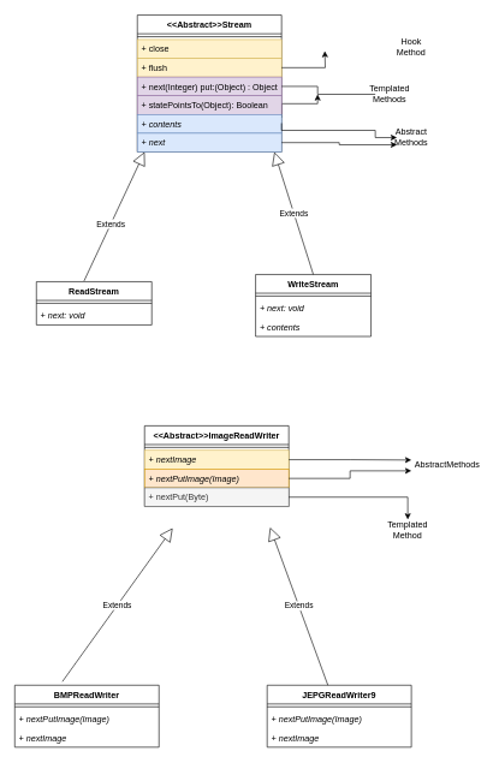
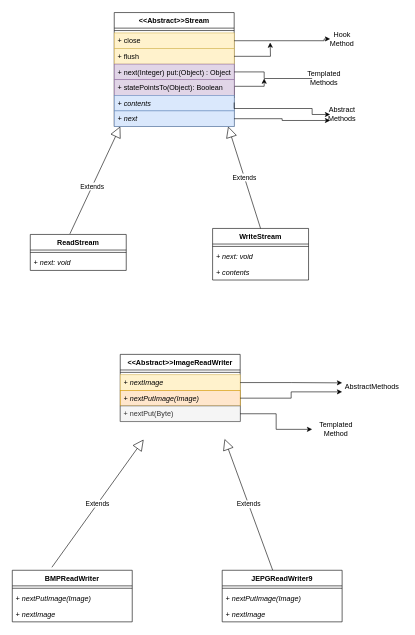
  <mxCell id="0" />
  <mxCell id="1" parent="0" />
  <mxCell id="2" style="edgeStyle=orthogonalEdgeStyle;rounded=0;orthogonalLoop=1;jettySize=auto;html=1;exitX=1;exitY=0.75;exitDx=0;exitDy=0;" edge="1" parent="1" source="3"><mxGeometry relative="1" as="geometry"><mxPoint x="440" y="130" as="targetPoint" /><Array as="points"><mxPoint x="440" y="143" /></Array></mxGeometry></mxCell>
  <mxCell id="3" value="&lt;&lt;Abstract&gt;&gt;Stream" style="swimlane;fontStyle=1;align=center;verticalAlign=top;childLayout=stackLayout;horizontal=1;startSize=26;horizontalStack=0;resizeParent=1;resizeParentMax=0;resizeLast=0;collapsible=1;marginBottom=0;" vertex="1" parent="1"><mxGeometry x="190" y="20" width="200" height="190" as="geometry" /></mxCell>
  <mxCell id="4" value="" style="line;strokeWidth=1;fillColor=none;align=left;verticalAlign=middle;spacingTop=-1;spacingLeft=3;spacingRight=3;rotatable=0;labelPosition=right;points=[];portConstraint=eastwest;" vertex="1" parent="3"><mxGeometry y="26" width="200" height="8" as="geometry" /></mxCell>
  <mxCell id="5" value="+ close" style="text;strokeColor=#d6b656;fillColor=#fff2cc;align=left;verticalAlign=top;spacingLeft=4;spacingRight=4;overflow=hidden;rotatable=0;points=[[0,0.5],[1,0.5]];portConstraint=eastwest;fontStyle=0" vertex="1" parent="3"><mxGeometry y="34" width="200" height="26" as="geometry" /></mxCell>
  <mxCell id="6" value="+ flush" style="text;strokeColor=#d6b656;fillColor=#fff2cc;align=left;verticalAlign=top;spacingLeft=4;spacingRight=4;overflow=hidden;rotatable=0;points=[[0,0.5],[1,0.5]];portConstraint=eastwest;fontStyle=0" vertex="1" parent="3"><mxGeometry y="60" width="200" height="26" as="geometry" /></mxCell>
  <mxCell id="7" value="+ next(Integer) put:(Object) : Object " style="text;strokeColor=#9673a6;fillColor=#e1d5e7;align=left;verticalAlign=top;spacingLeft=4;spacingRight=4;overflow=hidden;rotatable=0;points=[[0,0.5],[1,0.5]];portConstraint=eastwest;fontStyle=0" vertex="1" parent="3"><mxGeometry y="86" width="200" height="26" as="geometry" /></mxCell>
  <mxCell id="8" value="+ statePointsTo(Object): Boolean" style="text;strokeColor=#9673a6;fillColor=#e1d5e7;align=left;verticalAlign=top;spacingLeft=4;spacingRight=4;overflow=hidden;rotatable=0;points=[[0,0.5],[1,0.5]];portConstraint=eastwest;fontStyle=0" vertex="1" parent="3"><mxGeometry y="112" width="200" height="26" as="geometry" /></mxCell>
  <mxCell id="9" value="+ contents" style="text;strokeColor=#6c8ebf;fillColor=#dae8fc;align=left;verticalAlign=top;spacingLeft=4;spacingRight=4;overflow=hidden;rotatable=0;points=[[0,0.5],[1,0.5]];portConstraint=eastwest;fontStyle=2" vertex="1" parent="3"><mxGeometry y="138" width="200" height="26" as="geometry" /></mxCell>
  <mxCell id="10" value="+ next" style="text;strokeColor=#6c8ebf;fillColor=#dae8fc;align=left;verticalAlign=top;spacingLeft=4;spacingRight=4;overflow=hidden;rotatable=0;points=[[0,0.5],[1,0.5]];portConstraint=eastwest;fontStyle=2" vertex="1" parent="3"><mxGeometry y="164" width="200" height="26" as="geometry" /></mxCell>
  <mxCell id="11" value="ReadStream" style="swimlane;fontStyle=1;align=center;verticalAlign=top;childLayout=stackLayout;horizontal=1;startSize=26;horizontalStack=0;resizeParent=1;resizeParentMax=0;resizeLast=0;collapsible=1;marginBottom=0;" vertex="1" parent="1"><mxGeometry x="50" y="390" width="160" height="60" as="geometry" /></mxCell>
  <mxCell id="12" value="" style="line;strokeWidth=1;fillColor=none;align=left;verticalAlign=middle;spacingTop=-1;spacingLeft=3;spacingRight=3;rotatable=0;labelPosition=right;points=[];portConstraint=eastwest;" vertex="1" parent="11"><mxGeometry y="26" width="160" height="8" as="geometry" /></mxCell>
  <mxCell id="13" value="+ next: void " style="text;strokeColor=none;fillColor=none;align=left;verticalAlign=top;spacingLeft=4;spacingRight=4;overflow=hidden;rotatable=0;points=[[0,0.5],[1,0.5]];portConstraint=eastwest;fontStyle=2" vertex="1" parent="11"><mxGeometry y="34" width="160" height="26" as="geometry" /></mxCell>
  <mxCell id="14" value="Extends" style="endArrow=block;endSize=16;endFill=0;html=1;exitX=0.413;exitY=-0.017;exitDx=0;exitDy=0;exitPerimeter=0;" edge="1" parent="1" source="11"><mxGeometry x="-0.116" width="160" relative="1" as="geometry"><mxPoint x="50" y="110" as="sourcePoint" /><mxPoint x="200" y="210" as="targetPoint" /><Array as="points" /><mxPoint as="offset" /></mxGeometry></mxCell>
  <mxCell id="15" value="&lt;&lt;Abstract&gt;&gt;ImageReadWriter" style="swimlane;fontStyle=1;align=center;verticalAlign=top;childLayout=stackLayout;horizontal=1;startSize=26;horizontalStack=0;resizeParent=1;resizeParentMax=0;resizeLast=0;collapsible=1;marginBottom=0;" vertex="1" parent="1"><mxGeometry x="200" y="590" width="200" height="112" as="geometry" /></mxCell>
  <mxCell id="16" value="" style="line;strokeWidth=1;fillColor=none;align=left;verticalAlign=middle;spacingTop=-1;spacingLeft=3;spacingRight=3;rotatable=0;labelPosition=right;points=[];portConstraint=eastwest;" vertex="1" parent="15"><mxGeometry y="26" width="200" height="8" as="geometry" /></mxCell>
  <mxCell id="17" value="+ nextImage" style="text;strokeColor=#d6b656;fillColor=#fff2cc;align=left;verticalAlign=top;spacingLeft=4;spacingRight=4;overflow=hidden;rotatable=0;points=[[0,0.5],[1,0.5]];portConstraint=eastwest;fontStyle=2" vertex="1" parent="15"><mxGeometry y="34" width="200" height="26" as="geometry" /></mxCell>
  <mxCell id="18" value="+ nextPutImage(Image)" style="text;strokeColor=#d79b00;fillColor=#ffe6cc;align=left;verticalAlign=top;spacingLeft=4;spacingRight=4;overflow=hidden;rotatable=0;points=[[0,0.5],[1,0.5]];portConstraint=eastwest;fontStyle=2" vertex="1" parent="15"><mxGeometry y="60" width="200" height="26" as="geometry" /></mxCell>
  <mxCell id="19" value="+ nextPut(Byte)" style="text;align=left;verticalAlign=top;spacingLeft=4;spacingRight=4;overflow=hidden;rotatable=0;points=[[0,0.5],[1,0.5]];portConstraint=eastwest;fontStyle=0;fillColor=#f5f5f5;strokeColor=#666666;fontColor=#333333;" vertex="1" parent="15"><mxGeometry y="86" width="200" height="26" as="geometry" /></mxCell>
  <mxCell id="20" value="BMPReadWriter" style="swimlane;fontStyle=1;align=center;verticalAlign=top;childLayout=stackLayout;horizontal=1;startSize=26;horizontalStack=0;resizeParent=1;resizeParentMax=0;resizeLast=0;collapsible=1;marginBottom=0;" vertex="1" parent="1"><mxGeometry x="20" y="950" width="200" height="86" as="geometry" /></mxCell>
  <mxCell id="21" value="" style="line;strokeWidth=1;fillColor=none;align=left;verticalAlign=middle;spacingTop=-1;spacingLeft=3;spacingRight=3;rotatable=0;labelPosition=right;points=[];portConstraint=eastwest;" vertex="1" parent="20"><mxGeometry y="26" width="200" height="8" as="geometry" /></mxCell>
  <mxCell id="22" value="+ nextPutImage(Image)" style="text;strokeColor=none;fillColor=none;align=left;verticalAlign=top;spacingLeft=4;spacingRight=4;overflow=hidden;rotatable=0;points=[[0,0.5],[1,0.5]];portConstraint=eastwest;fontStyle=2" vertex="1" parent="20"><mxGeometry y="34" width="200" height="26" as="geometry" /></mxCell>
  <mxCell id="23" value="+ nextImage" style="text;strokeColor=none;fillColor=none;align=left;verticalAlign=top;spacingLeft=4;spacingRight=4;overflow=hidden;rotatable=0;points=[[0,0.5],[1,0.5]];portConstraint=eastwest;fontStyle=2" vertex="1" parent="20"><mxGeometry y="60" width="200" height="26" as="geometry" /></mxCell>
  <mxCell id="24" value="Extends" style="endArrow=block;endSize=16;endFill=0;html=1;exitX=0.33;exitY=-0.058;exitDx=0;exitDy=0;exitPerimeter=0;entryX=0.195;entryY=1.154;entryDx=0;entryDy=0;entryPerimeter=0;" edge="1" parent="1" source="20"><mxGeometry width="160" relative="1" as="geometry"><mxPoint x="40" y="460" as="sourcePoint" /><mxPoint x="239" y="732.004" as="targetPoint" /><Array as="points" /></mxGeometry></mxCell>
  <mxCell id="25" value="Hook Method" style="text;html=1;strokeColor=none;fillColor=none;align=center;verticalAlign=middle;whiteSpace=wrap;rounded=0;" vertex="1" parent="1"><mxGeometry x="550" y="54" width="40" height="20" as="geometry" /></mxCell>
+ <mxCell id="26" style="edgeStyle=orthogonalEdgeStyle;rounded=0;orthogonalLoop=1;jettySize=auto;html=1;entryX=0;entryY=0.5;entryDx=0;entryDy=0;exitX=1;exitY=0.5;exitDx=0;exitDy=0;" edge="1" parent="1" source="5" target="25"><mxGeometry relative="1" as="geometry"><Array as="points"><mxPoint x="540" y="67" /></Array></mxGeometry></mxCell>
  <mxCell id="27" value="Templated Methods" style="text;html=1;strokeColor=none;fillColor=none;align=center;verticalAlign=middle;whiteSpace=wrap;rounded=0;" vertex="1" parent="1"><mxGeometry x="520" y="120" width="40" height="20" as="geometry" /></mxCell>
  <mxCell id="28" style="edgeStyle=orthogonalEdgeStyle;rounded=0;orthogonalLoop=1;jettySize=auto;html=1;exitX=1;exitY=0.5;exitDx=0;exitDy=0;endArrow=none;" edge="1" parent="1" source="7" target="27"><mxGeometry relative="1" as="geometry"><mxPoint x="440" y="130" as="sourcePoint" /><Array as="points"><mxPoint x="440" y="119" /><mxPoint x="440" y="130" /></Array></mxGeometry></mxCell>
  <mxCell id="29" style="edgeStyle=orthogonalEdgeStyle;rounded=0;orthogonalLoop=1;jettySize=auto;html=1;exitX=1;exitY=0.5;exitDx=0;exitDy=0;" edge="1" parent="1" source="6"><mxGeometry relative="1" as="geometry"><mxPoint x="450" y="70" as="targetPoint" /></mxGeometry></mxCell>
  <mxCell id="30" style="edgeStyle=orthogonalEdgeStyle;rounded=0;orthogonalLoop=1;jettySize=auto;html=1;entryX=0;entryY=0.5;entryDx=0;entryDy=0;" edge="1" parent="1" target="31"><mxGeometry relative="1" as="geometry"><mxPoint x="510" y="190" as="targetPoint" /><mxPoint x="390" y="170" as="sourcePoint" /><Array as="points"><mxPoint x="390" y="180" /><mxPoint x="520" y="180" /></Array></mxGeometry></mxCell>
  <mxCell id="31" value="Abstract Methods" style="text;html=1;strokeColor=none;fillColor=none;align=center;verticalAlign=middle;whiteSpace=wrap;rounded=0;" vertex="1" parent="1"><mxGeometry x="550" y="180" width="40" height="20" as="geometry" /></mxCell>
  <mxCell id="32" style="edgeStyle=orthogonalEdgeStyle;rounded=0;orthogonalLoop=1;jettySize=auto;html=1;exitX=1;exitY=0.5;exitDx=0;exitDy=0;entryX=0;entryY=1;entryDx=0;entryDy=0;" edge="1" parent="1" source="10" target="31"><mxGeometry relative="1" as="geometry"><mxPoint x="540" y="197" as="targetPoint" /><Array as="points"><mxPoint x="470" y="197" /><mxPoint x="470" y="200" /></Array></mxGeometry></mxCell>
  <mxCell id="33" value="WriteStream" style="swimlane;fontStyle=1;align=center;verticalAlign=top;childLayout=stackLayout;horizontal=1;startSize=26;horizontalStack=0;resizeParent=1;resizeParentMax=0;resizeLast=0;collapsible=1;marginBottom=0;" vertex="1" parent="1"><mxGeometry x="354" y="380" width="160" height="86" as="geometry" /></mxCell>
  <mxCell id="34" value="" style="line;strokeWidth=1;fillColor=none;align=left;verticalAlign=middle;spacingTop=-1;spacingLeft=3;spacingRight=3;rotatable=0;labelPosition=right;points=[];portConstraint=eastwest;" vertex="1" parent="33"><mxGeometry y="26" width="160" height="8" as="geometry" /></mxCell>
  <mxCell id="35" value="+ next: void " style="text;strokeColor=none;fillColor=none;align=left;verticalAlign=top;spacingLeft=4;spacingRight=4;overflow=hidden;rotatable=0;points=[[0,0.5],[1,0.5]];portConstraint=eastwest;fontStyle=2" vertex="1" parent="33"><mxGeometry y="34" width="160" height="26" as="geometry" /></mxCell>
  <mxCell id="36" value="+ contents" style="text;strokeColor=none;fillColor=none;align=left;verticalAlign=top;spacingLeft=4;spacingRight=4;overflow=hidden;rotatable=0;points=[[0,0.5],[1,0.5]];portConstraint=eastwest;fontStyle=2" vertex="1" parent="33"><mxGeometry y="60" width="160" height="26" as="geometry" /></mxCell>
  <mxCell id="37" value="Extends" style="endArrow=block;endSize=16;endFill=0;html=1;exitX=0.5;exitY=0;exitDx=0;exitDy=0;" edge="1" parent="1" source="33"><mxGeometry width="160" relative="1" as="geometry"><mxPoint x="380" y="270" as="sourcePoint" /><mxPoint x="380" y="210" as="targetPoint" /></mxGeometry></mxCell>
  <mxCell id="38" value="JEPGReadWriter9" style="swimlane;fontStyle=1;align=center;verticalAlign=top;childLayout=stackLayout;horizontal=1;startSize=26;horizontalStack=0;resizeParent=1;resizeParentMax=0;resizeLast=0;collapsible=1;marginBottom=0;" vertex="1" parent="1"><mxGeometry x="370" y="950" width="200" height="86" as="geometry" /></mxCell>
  <mxCell id="39" value="" style="line;strokeWidth=1;fillColor=none;align=left;verticalAlign=middle;spacingTop=-1;spacingLeft=3;spacingRight=3;rotatable=0;labelPosition=right;points=[];portConstraint=eastwest;" vertex="1" parent="38"><mxGeometry y="26" width="200" height="8" as="geometry" /></mxCell>
  <mxCell id="40" value="+ nextPutImage(Image)" style="text;strokeColor=none;fillColor=none;align=left;verticalAlign=top;spacingLeft=4;spacingRight=4;overflow=hidden;rotatable=0;points=[[0,0.5],[1,0.5]];portConstraint=eastwest;fontStyle=2" vertex="1" parent="38"><mxGeometry y="34" width="200" height="26" as="geometry" /></mxCell>
  <mxCell id="41" value="+ nextImage" style="text;strokeColor=none;fillColor=none;align=left;verticalAlign=top;spacingLeft=4;spacingRight=4;overflow=hidden;rotatable=0;points=[[0,0.5],[1,0.5]];portConstraint=eastwest;fontStyle=2" vertex="1" parent="38"><mxGeometry y="60" width="200" height="26" as="geometry" /></mxCell>
  <mxCell id="42" value="Extends" style="endArrow=block;endSize=16;endFill=0;html=1;entryX=0.87;entryY=1.115;entryDx=0;entryDy=0;entryPerimeter=0;" edge="1" parent="1" source="38"><mxGeometry width="160" relative="1" as="geometry"><mxPoint x="440" y="738" as="sourcePoint" /><mxPoint x="374" y="730.99" as="targetPoint" /><Array as="points" /></mxGeometry></mxCell>
  <mxCell id="43" style="edgeStyle=orthogonalEdgeStyle;rounded=0;orthogonalLoop=1;jettySize=auto;html=1;entryX=0;entryY=0.25;entryDx=0;entryDy=0;" edge="1" parent="1" source="17" target="45"><mxGeometry relative="1" as="geometry"><mxPoint x="550" y="637" as="targetPoint" /></mxGeometry></mxCell>
  <mxCell id="44" style="edgeStyle=orthogonalEdgeStyle;rounded=0;orthogonalLoop=1;jettySize=auto;html=1;entryX=0;entryY=0.75;entryDx=0;entryDy=0;" edge="1" parent="1" source="18" target="45"><mxGeometry relative="1" as="geometry"><mxPoint x="540" y="650" as="targetPoint" /></mxGeometry></mxCell>
  <mxCell id="45" value="AbstractMethods" style="text;html=1;strokeColor=none;fillColor=none;align=center;verticalAlign=middle;whiteSpace=wrap;rounded=0;" vertex="1" parent="1"><mxGeometry x="570" y="630" width="100" height="30" as="geometry" /></mxCell>
  <mxCell id="46" style="edgeStyle=orthogonalEdgeStyle;rounded=0;orthogonalLoop=1;jettySize=auto;html=1;" edge="1" parent="1" source="19" target="47"><mxGeometry relative="1" as="geometry"><mxPoint x="540" y="710" as="targetPoint" /></mxGeometry></mxCell>
- <mxCell id="47" value="Templated Method" style="text;html=1;strokeColor=none;fillColor=none;align=center;verticalAlign=middle;whiteSpace=wrap;rounded=0;" vertex="1" parent="1"><mxGeometry x="525" y="720" width="80" height="30" as="geometry" /></mxCell>
+ <mxCell id="47" value="Templated Method" style="text;html=1;strokeColor=none;fillColor=none;align=center;verticalAlign=middle;whiteSpace=wrap;rounded=0;" vertex="1" parent="1"><mxGeometry x="520" y="700" width="80" height="30" as="geometry" /></mxCell>
